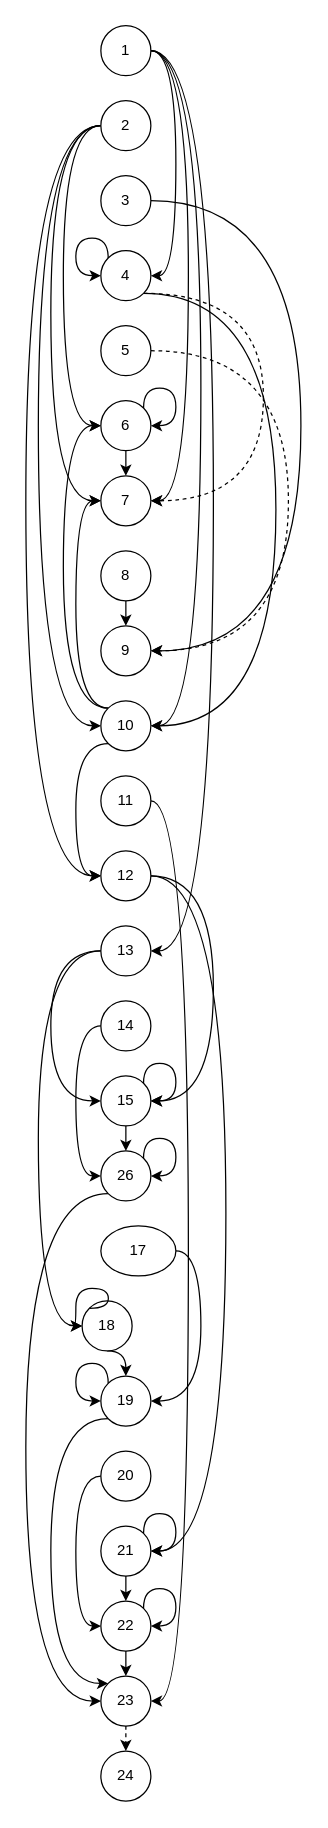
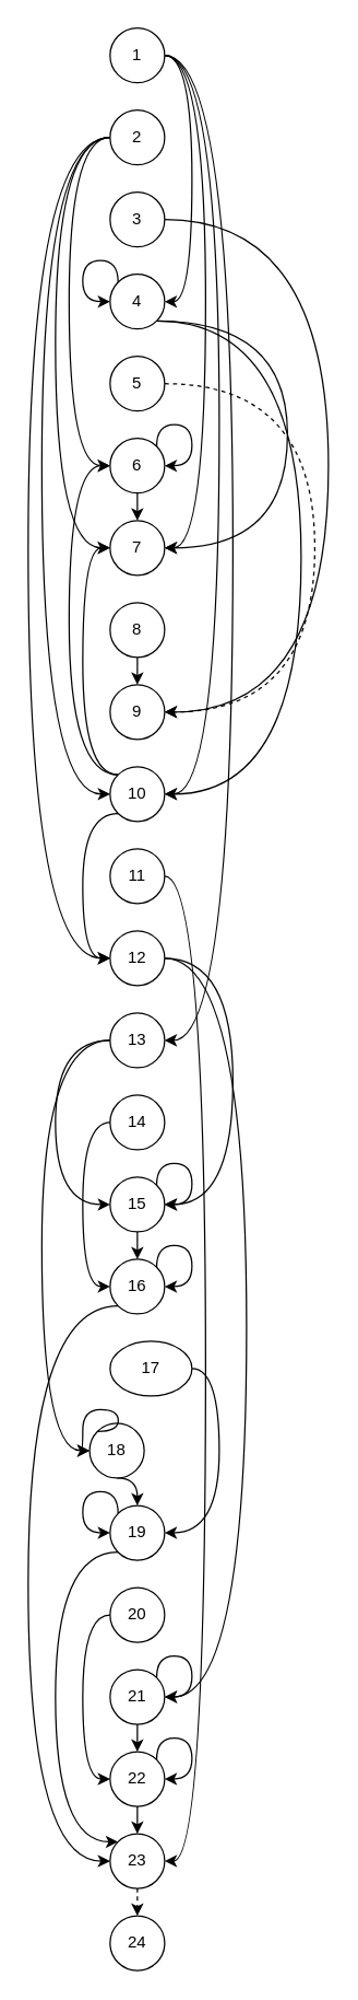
  <mxCell id="0" />
  <mxCell id="1" parent="0" />
  <mxCell id="2" style="edgeStyle=orthogonalEdgeStyle;curved=1;rounded=0;orthogonalLoop=1;jettySize=auto;html=1;exitX=1;exitY=0.5;exitDx=0;exitDy=0;entryX=1;entryY=0.5;entryDx=0;entryDy=0;" edge="1" parent="1" source="6" target="16"><mxGeometry relative="1" as="geometry" /></mxCell>
  <mxCell id="3" style="edgeStyle=orthogonalEdgeStyle;curved=1;rounded=0;orthogonalLoop=1;jettySize=auto;html=1;exitX=1;exitY=0.5;exitDx=0;exitDy=0;entryX=1;entryY=0.5;entryDx=0;entryDy=0;" edge="1" parent="1" source="6" target="21"><mxGeometry relative="1" as="geometry"><Array as="points"><mxPoint x="150" y="40" /><mxPoint x="150" y="400" /></Array></mxGeometry></mxCell>
  <mxCell id="4" style="edgeStyle=orthogonalEdgeStyle;rounded=0;orthogonalLoop=1;jettySize=auto;html=1;entryX=1;entryY=0.5;entryDx=0;entryDy=0;curved=1;" edge="1" parent="1" source="6" target="28"><mxGeometry relative="1" as="geometry"><Array as="points"><mxPoint x="160" y="40" /><mxPoint x="160" y="580" /></Array></mxGeometry></mxCell>
  <mxCell id="5" style="edgeStyle=orthogonalEdgeStyle;curved=1;rounded=0;orthogonalLoop=1;jettySize=auto;html=1;entryX=1;entryY=0.5;entryDx=0;entryDy=0;" edge="1" parent="1" source="6" target="36"><mxGeometry relative="1" as="geometry"><Array as="points"><mxPoint x="170" y="40" /><mxPoint x="170" y="760" /></Array></mxGeometry></mxCell>
  <mxCell id="6" value="1" style="ellipse;whiteSpace=wrap;html=1;aspect=fixed;" vertex="1" parent="1"><mxGeometry x="80" y="20" width="40" height="40" as="geometry" /></mxCell>
  <mxCell id="7" style="edgeStyle=orthogonalEdgeStyle;curved=1;rounded=0;orthogonalLoop=1;jettySize=auto;html=1;exitX=0;exitY=0.5;exitDx=0;exitDy=0;entryX=0;entryY=0.5;entryDx=0;entryDy=0;" edge="1" parent="1" source="11" target="20"><mxGeometry relative="1" as="geometry"><Array as="points"><mxPoint x="50" y="100" /><mxPoint x="50" y="340" /></Array></mxGeometry></mxCell>
  <mxCell id="8" style="edgeStyle=orthogonalEdgeStyle;curved=1;rounded=0;orthogonalLoop=1;jettySize=auto;html=1;exitX=0;exitY=0.5;exitDx=0;exitDy=0;entryX=0;entryY=0.5;entryDx=0;entryDy=0;" edge="1" parent="1" source="11" target="21"><mxGeometry relative="1" as="geometry"><Array as="points"><mxPoint x="40" y="100" /><mxPoint x="40" y="400" /></Array></mxGeometry></mxCell>
  <mxCell id="9" style="edgeStyle=orthogonalEdgeStyle;curved=1;rounded=0;orthogonalLoop=1;jettySize=auto;html=1;exitX=0;exitY=0.5;exitDx=0;exitDy=0;entryX=0;entryY=0.5;entryDx=0;entryDy=0;" edge="1" parent="1" source="11" target="28"><mxGeometry relative="1" as="geometry"><Array as="points"><mxPoint x="30" y="100" /><mxPoint x="30" y="580" /></Array></mxGeometry></mxCell>
  <mxCell id="10" style="edgeStyle=orthogonalEdgeStyle;curved=1;rounded=0;orthogonalLoop=1;jettySize=auto;html=1;entryX=0;entryY=0.5;entryDx=0;entryDy=0;" edge="1" parent="1" source="11" target="33"><mxGeometry relative="1" as="geometry"><Array as="points"><mxPoint x="20" y="100" /><mxPoint x="20" y="700" /></Array></mxGeometry></mxCell>
  <mxCell id="11" value="2" style="ellipse;whiteSpace=wrap;html=1;aspect=fixed;" vertex="1" parent="1"><mxGeometry x="80" y="80" width="40" height="40" as="geometry" /></mxCell>
  <mxCell id="12" style="edgeStyle=orthogonalEdgeStyle;curved=1;rounded=0;orthogonalLoop=1;jettySize=auto;html=1;exitX=1;exitY=0.5;exitDx=0;exitDy=0;entryX=1;entryY=0.5;entryDx=0;entryDy=0;" edge="1" parent="1" source="13" target="24"><mxGeometry relative="1" as="geometry"><Array as="points"><mxPoint x="240" y="160" /><mxPoint x="240" y="520" /></Array></mxGeometry></mxCell>
  <mxCell id="13" value="3" style="ellipse;whiteSpace=wrap;html=1;aspect=fixed;" vertex="1" parent="1"><mxGeometry x="80" y="140" width="40" height="40" as="geometry" /></mxCell>
- <mxCell id="14" style="edgeStyle=orthogonalEdgeStyle;curved=1;rounded=0;orthogonalLoop=1;jettySize=auto;html=1;exitX=1;exitY=1;exitDx=0;exitDy=0;entryX=1;entryY=0.5;entryDx=0;entryDy=0;dashed=1;" edge="1" parent="1" source="16" target="21"><mxGeometry relative="1" as="geometry"><Array as="points"><mxPoint x="210" y="234" /><mxPoint x="210" y="400" /></Array></mxGeometry></mxCell>
+ <mxCell id="14" style="edgeStyle=orthogonalEdgeStyle;curved=1;rounded=0;orthogonalLoop=1;jettySize=auto;html=1;exitX=1;exitY=1;exitDx=0;exitDy=0;entryX=1;entryY=0.5;entryDx=0;entryDy=0;" edge="1" parent="1" source="16" target="21"><mxGeometry relative="1" as="geometry"><Array as="points"><mxPoint x="210" y="234" /><mxPoint x="210" y="400" /></Array></mxGeometry></mxCell>
  <mxCell id="15" style="edgeStyle=orthogonalEdgeStyle;curved=1;rounded=0;orthogonalLoop=1;jettySize=auto;html=1;exitX=1;exitY=1;exitDx=0;exitDy=0;entryX=1;entryY=0.5;entryDx=0;entryDy=0;" edge="1" parent="1" source="16" target="28"><mxGeometry relative="1" as="geometry"><Array as="points"><mxPoint x="220" y="234" /><mxPoint x="220" y="580" /></Array></mxGeometry></mxCell>
  <mxCell id="16" value="4" style="ellipse;whiteSpace=wrap;html=1;aspect=fixed;" vertex="1" parent="1"><mxGeometry x="80" y="200" width="40" height="40" as="geometry" /></mxCell>
  <mxCell id="17" style="edgeStyle=orthogonalEdgeStyle;curved=1;rounded=0;orthogonalLoop=1;jettySize=auto;html=1;exitX=1;exitY=0.5;exitDx=0;exitDy=0;entryX=1;entryY=0.5;entryDx=0;entryDy=0;dashed=1;" edge="1" parent="1" source="18" target="24"><mxGeometry relative="1" as="geometry"><Array as="points"><mxPoint x="230" y="280" /><mxPoint x="230" y="520" /></Array></mxGeometry></mxCell>
  <mxCell id="18" value="5" style="ellipse;whiteSpace=wrap;html=1;aspect=fixed;" vertex="1" parent="1"><mxGeometry x="80" y="260" width="40" height="40" as="geometry" /></mxCell>
  <mxCell id="19" style="edgeStyle=orthogonalEdgeStyle;curved=1;rounded=0;orthogonalLoop=1;jettySize=auto;html=1;exitX=0.5;exitY=1;exitDx=0;exitDy=0;entryX=0.5;entryY=0;entryDx=0;entryDy=0;" edge="1" parent="1" source="20" target="21"><mxGeometry relative="1" as="geometry" /></mxCell>
  <mxCell id="20" value="6" style="ellipse;whiteSpace=wrap;html=1;aspect=fixed;" vertex="1" parent="1"><mxGeometry x="80" y="320" width="40" height="40" as="geometry" /></mxCell>
  <mxCell id="21" value="7" style="ellipse;whiteSpace=wrap;html=1;aspect=fixed;" vertex="1" parent="1"><mxGeometry x="80" y="380" width="40" height="40" as="geometry" /></mxCell>
  <mxCell id="22" style="edgeStyle=orthogonalEdgeStyle;rounded=0;orthogonalLoop=1;jettySize=auto;html=1;exitX=0.5;exitY=1;exitDx=0;exitDy=0;entryX=0.5;entryY=0;entryDx=0;entryDy=0;" edge="1" parent="1" source="23" target="24"><mxGeometry relative="1" as="geometry" /></mxCell>
  <mxCell id="23" value="8" style="ellipse;whiteSpace=wrap;html=1;aspect=fixed;" vertex="1" parent="1"><mxGeometry x="80" y="440" width="40" height="40" as="geometry" /></mxCell>
  <mxCell id="24" value="9" style="ellipse;whiteSpace=wrap;html=1;aspect=fixed;" vertex="1" parent="1"><mxGeometry x="80" y="500" width="40" height="40" as="geometry" /></mxCell>
  <mxCell id="25" style="edgeStyle=orthogonalEdgeStyle;curved=1;rounded=0;orthogonalLoop=1;jettySize=auto;html=1;exitX=0;exitY=0;exitDx=0;exitDy=0;entryX=0;entryY=0.5;entryDx=0;entryDy=0;" edge="1" parent="1" source="28" target="21"><mxGeometry relative="1" as="geometry"><Array as="points"><mxPoint x="60" y="566" /><mxPoint x="60" y="400" /></Array></mxGeometry></mxCell>
  <mxCell id="26" style="edgeStyle=orthogonalEdgeStyle;curved=1;rounded=0;orthogonalLoop=1;jettySize=auto;html=1;exitX=0;exitY=0;exitDx=0;exitDy=0;entryX=0;entryY=0.5;entryDx=0;entryDy=0;" edge="1" parent="1" source="28" target="20"><mxGeometry relative="1" as="geometry"><Array as="points"><mxPoint x="50" y="566" /><mxPoint x="50" y="340" /></Array></mxGeometry></mxCell>
  <mxCell id="27" style="edgeStyle=orthogonalEdgeStyle;curved=1;rounded=0;orthogonalLoop=1;jettySize=auto;html=1;exitX=0;exitY=1;exitDx=0;exitDy=0;entryX=0;entryY=0.5;entryDx=0;entryDy=0;" edge="1" parent="1" source="28" target="33"><mxGeometry relative="1" as="geometry"><Array as="points"><mxPoint x="60" y="594" /><mxPoint x="60" y="700" /></Array></mxGeometry></mxCell>
  <mxCell id="28" value="10" style="ellipse;whiteSpace=wrap;html=1;aspect=fixed;" vertex="1" parent="1"><mxGeometry x="80" y="560" width="40" height="40" as="geometry" /></mxCell>
  <mxCell id="29" style="edgeStyle=orthogonalEdgeStyle;curved=1;rounded=0;orthogonalLoop=1;jettySize=auto;html=1;" edge="1" parent="1" source="30" target="58"><mxGeometry relative="1" as="geometry"><Array as="points"><mxPoint x="150" y="640" /><mxPoint x="150" y="1360" /></Array></mxGeometry></mxCell>
  <mxCell id="30" value="11" style="ellipse;whiteSpace=wrap;html=1;aspect=fixed;" vertex="1" parent="1"><mxGeometry x="80" y="620" width="40" height="40" as="geometry" /></mxCell>
  <mxCell id="31" style="edgeStyle=orthogonalEdgeStyle;curved=1;rounded=0;orthogonalLoop=1;jettySize=auto;html=1;entryX=1;entryY=0.5;entryDx=0;entryDy=0;" edge="1" parent="1" source="33" target="40"><mxGeometry relative="1" as="geometry"><Array as="points"><mxPoint x="170" y="700" /><mxPoint x="170" y="880" /></Array></mxGeometry></mxCell>
  <mxCell id="32" style="edgeStyle=orthogonalEdgeStyle;curved=1;rounded=0;orthogonalLoop=1;jettySize=auto;html=1;exitX=1;exitY=0.5;exitDx=0;exitDy=0;entryX=1;entryY=0.5;entryDx=0;entryDy=0;" edge="1" parent="1" source="33" target="54"><mxGeometry relative="1" as="geometry"><Array as="points"><mxPoint x="180" y="700" /><mxPoint x="180" y="1240" /></Array></mxGeometry></mxCell>
  <mxCell id="33" value="12" style="ellipse;whiteSpace=wrap;html=1;aspect=fixed;" vertex="1" parent="1"><mxGeometry x="80" y="680" width="40" height="40" as="geometry" /></mxCell>
  <mxCell id="34" style="edgeStyle=orthogonalEdgeStyle;curved=1;rounded=0;orthogonalLoop=1;jettySize=auto;html=1;exitX=0;exitY=0.5;exitDx=0;exitDy=0;entryX=0;entryY=0.5;entryDx=0;entryDy=0;" edge="1" parent="1" source="36" target="40"><mxGeometry relative="1" as="geometry"><Array as="points"><mxPoint x="40" y="760" /><mxPoint x="40" y="880" /></Array></mxGeometry></mxCell>
  <mxCell id="35" style="edgeStyle=orthogonalEdgeStyle;curved=1;rounded=0;orthogonalLoop=1;jettySize=auto;html=1;exitX=0;exitY=0.5;exitDx=0;exitDy=0;entryX=0;entryY=0.5;entryDx=0;entryDy=0;" edge="1" parent="1" source="36" target="46"><mxGeometry relative="1" as="geometry"><Array as="points"><mxPoint x="30" y="760" /><mxPoint x="30" y="1060" /></Array></mxGeometry></mxCell>
  <mxCell id="36" value="13" style="ellipse;whiteSpace=wrap;html=1;aspect=fixed;" vertex="1" parent="1"><mxGeometry x="80" y="740" width="40" height="40" as="geometry" /></mxCell>
  <mxCell id="37" style="edgeStyle=orthogonalEdgeStyle;curved=1;rounded=0;orthogonalLoop=1;jettySize=auto;html=1;exitX=0;exitY=0.5;exitDx=0;exitDy=0;entryX=0;entryY=0.5;entryDx=0;entryDy=0;" edge="1" parent="1" source="38" target="42"><mxGeometry relative="1" as="geometry" /></mxCell>
  <mxCell id="38" value="14" style="ellipse;whiteSpace=wrap;html=1;aspect=fixed;" vertex="1" parent="1"><mxGeometry x="80" y="800" width="40" height="40" as="geometry" /></mxCell>
  <mxCell id="39" style="edgeStyle=orthogonalEdgeStyle;curved=1;rounded=0;orthogonalLoop=1;jettySize=auto;html=1;exitX=0.5;exitY=1;exitDx=0;exitDy=0;entryX=0.5;entryY=0;entryDx=0;entryDy=0;" edge="1" parent="1" source="40" target="42"><mxGeometry relative="1" as="geometry" /></mxCell>
  <mxCell id="40" value="15" style="ellipse;whiteSpace=wrap;html=1;aspect=fixed;" vertex="1" parent="1"><mxGeometry x="80" y="860" width="40" height="40" as="geometry" /></mxCell>
  <mxCell id="41" style="edgeStyle=orthogonalEdgeStyle;curved=1;rounded=0;orthogonalLoop=1;jettySize=auto;html=1;exitX=0;exitY=1;exitDx=0;exitDy=0;entryX=0;entryY=0.5;entryDx=0;entryDy=0;" edge="1" parent="1" source="42" target="58"><mxGeometry relative="1" as="geometry"><Array as="points"><mxPoint x="20" y="954" /><mxPoint x="20" y="1360" /></Array></mxGeometry></mxCell>
- <mxCell id="42" value="26" style="ellipse;whiteSpace=wrap;html=1;aspect=fixed;" vertex="1" parent="1"><mxGeometry x="80" y="920" width="40" height="40" as="geometry" /></mxCell>
+ <mxCell id="42" value="16" style="ellipse;whiteSpace=wrap;html=1;aspect=fixed;" vertex="1" parent="1"><mxGeometry x="80" y="920" width="40" height="40" as="geometry" /></mxCell>
  <mxCell id="43" style="edgeStyle=orthogonalEdgeStyle;curved=1;rounded=0;orthogonalLoop=1;jettySize=auto;html=1;exitX=1;exitY=0.5;exitDx=0;exitDy=0;entryX=1;entryY=0.5;entryDx=0;entryDy=0;" edge="1" parent="1" source="44" target="48"><mxGeometry relative="1" as="geometry" /></mxCell>
  <mxCell id="44" value="17" style="ellipse;whiteSpace=wrap;html=1;aspect=fixed;" vertex="1" parent="1"><mxGeometry x="80" y="980" width="60" height="40" as="geometry" /></mxCell>
  <mxCell id="45" style="edgeStyle=orthogonalEdgeStyle;curved=1;rounded=0;orthogonalLoop=1;jettySize=auto;html=1;exitX=0.5;exitY=1;exitDx=0;exitDy=0;entryX=0.5;entryY=0;entryDx=0;entryDy=0;" edge="1" parent="1" source="46" target="48"><mxGeometry relative="1" as="geometry" /></mxCell>
  <mxCell id="46" value="18" style="ellipse;whiteSpace=wrap;html=1;aspect=fixed;" vertex="1" parent="1"><mxGeometry x="65" y="1040" width="40" height="40" as="geometry" /></mxCell>
  <mxCell id="47" style="edgeStyle=orthogonalEdgeStyle;curved=1;rounded=0;orthogonalLoop=1;jettySize=auto;html=1;exitX=0;exitY=1;exitDx=0;exitDy=0;entryX=0;entryY=0;entryDx=0;entryDy=0;" edge="1" parent="1" source="48" target="58"><mxGeometry relative="1" as="geometry"><Array as="points"><mxPoint x="40" y="1134" /><mxPoint x="40" y="1346" /></Array></mxGeometry></mxCell>
  <mxCell id="48" value="19" style="ellipse;whiteSpace=wrap;html=1;aspect=fixed;" vertex="1" parent="1"><mxGeometry x="80" y="1100" width="40" height="40" as="geometry" /></mxCell>
  <mxCell id="49" style="edgeStyle=orthogonalEdgeStyle;curved=1;rounded=0;orthogonalLoop=1;jettySize=auto;html=1;exitX=0;exitY=0.5;exitDx=0;exitDy=0;entryX=0;entryY=0.5;entryDx=0;entryDy=0;" edge="1" parent="1" source="50" target="56"><mxGeometry relative="1" as="geometry" /></mxCell>
  <mxCell id="50" value="20" style="ellipse;whiteSpace=wrap;html=1;aspect=fixed;" vertex="1" parent="1"><mxGeometry x="80" y="1160" width="40" height="40" as="geometry" /></mxCell>
  <mxCell id="51" style="edgeStyle=orthogonalEdgeStyle;curved=1;rounded=0;orthogonalLoop=1;jettySize=auto;html=1;exitX=0;exitY=0;exitDx=0;exitDy=0;entryX=0;entryY=0.5;entryDx=0;entryDy=0;" edge="1" parent="1" source="16" target="16"><mxGeometry relative="1" as="geometry"><Array as="points"><mxPoint x="86" y="190" /><mxPoint x="60" y="190" /><mxPoint x="60" y="220" /></Array></mxGeometry></mxCell>
  <mxCell id="52" style="edgeStyle=orthogonalEdgeStyle;curved=1;rounded=0;orthogonalLoop=1;jettySize=auto;html=1;exitX=1;exitY=0;exitDx=0;exitDy=0;entryX=1;entryY=0.5;entryDx=0;entryDy=0;" edge="1" parent="1" source="20" target="20"><mxGeometry relative="1" as="geometry"><Array as="points"><mxPoint x="114" y="310" /><mxPoint x="140" y="310" /><mxPoint x="140" y="340" /></Array></mxGeometry></mxCell>
  <mxCell id="53" style="edgeStyle=orthogonalEdgeStyle;curved=1;rounded=0;orthogonalLoop=1;jettySize=auto;html=1;exitX=0.5;exitY=1;exitDx=0;exitDy=0;entryX=0.5;entryY=0;entryDx=0;entryDy=0;" edge="1" parent="1" source="54" target="56"><mxGeometry relative="1" as="geometry" /></mxCell>
  <mxCell id="54" value="21" style="ellipse;whiteSpace=wrap;html=1;aspect=fixed;" vertex="1" parent="1"><mxGeometry x="80" y="1220" width="40" height="40" as="geometry" /></mxCell>
  <mxCell id="55" style="edgeStyle=orthogonalEdgeStyle;curved=1;rounded=0;orthogonalLoop=1;jettySize=auto;html=1;exitX=0.5;exitY=1;exitDx=0;exitDy=0;entryX=0.5;entryY=0;entryDx=0;entryDy=0;" edge="1" parent="1" source="56" target="58"><mxGeometry relative="1" as="geometry" /></mxCell>
  <mxCell id="56" value="22" style="ellipse;whiteSpace=wrap;html=1;aspect=fixed;" vertex="1" parent="1"><mxGeometry x="80" y="1280" width="40" height="40" as="geometry" /></mxCell>
  <mxCell id="57" style="edgeStyle=orthogonalEdgeStyle;curved=1;rounded=0;orthogonalLoop=1;jettySize=auto;html=1;exitX=0.5;exitY=1;exitDx=0;exitDy=0;entryX=0.5;entryY=0;entryDx=0;entryDy=0;dashed=1;" edge="1" parent="1" source="58" target="59"><mxGeometry relative="1" as="geometry" /></mxCell>
  <mxCell id="58" value="23" style="ellipse;whiteSpace=wrap;html=1;aspect=fixed;" vertex="1" parent="1"><mxGeometry x="80" y="1340" width="40" height="40" as="geometry" /></mxCell>
  <mxCell id="59" value="24" style="ellipse;whiteSpace=wrap;html=1;aspect=fixed;" vertex="1" parent="1"><mxGeometry x="80" y="1400" width="40" height="40" as="geometry" /></mxCell>
  <mxCell id="60" style="edgeStyle=orthogonalEdgeStyle;curved=1;rounded=0;orthogonalLoop=1;jettySize=auto;html=1;exitX=1;exitY=0;exitDx=0;exitDy=0;entryX=1;entryY=0.5;entryDx=0;entryDy=0;" edge="1" parent="1" source="40" target="40"><mxGeometry relative="1" as="geometry"><Array as="points"><mxPoint x="114" y="850" /><mxPoint x="140" y="850" /><mxPoint x="140" y="880" /></Array></mxGeometry></mxCell>
  <mxCell id="61" style="edgeStyle=orthogonalEdgeStyle;curved=1;rounded=0;orthogonalLoop=1;jettySize=auto;html=1;exitX=1;exitY=0;exitDx=0;exitDy=0;entryX=1;entryY=0.5;entryDx=0;entryDy=0;" edge="1" parent="1" source="42" target="42"><mxGeometry relative="1" as="geometry"><Array as="points"><mxPoint x="114" y="910" /><mxPoint x="140" y="910" /><mxPoint x="140" y="940" /></Array></mxGeometry></mxCell>
  <mxCell id="62" style="edgeStyle=orthogonalEdgeStyle;curved=1;rounded=0;orthogonalLoop=1;jettySize=auto;html=1;exitX=0;exitY=0;exitDx=0;exitDy=0;entryX=0;entryY=0.5;entryDx=0;entryDy=0;" edge="1" parent="1" source="48" target="48"><mxGeometry relative="1" as="geometry"><Array as="points"><mxPoint x="86" y="1090" /><mxPoint x="60" y="1090" /><mxPoint x="60" y="1120" /></Array></mxGeometry></mxCell>
  <mxCell id="63" style="edgeStyle=orthogonalEdgeStyle;curved=1;rounded=0;orthogonalLoop=1;jettySize=auto;html=1;exitX=0;exitY=0;exitDx=0;exitDy=0;entryX=0;entryY=0.5;entryDx=0;entryDy=0;" edge="1" parent="1" source="46" target="46"><mxGeometry relative="1" as="geometry"><Array as="points"><mxPoint x="86" y="1030" /><mxPoint x="60" y="1030" /><mxPoint x="60" y="1060" /></Array></mxGeometry></mxCell>
  <mxCell id="64" style="edgeStyle=orthogonalEdgeStyle;curved=1;rounded=0;orthogonalLoop=1;jettySize=auto;html=1;exitX=1;exitY=0;exitDx=0;exitDy=0;entryX=1;entryY=0.5;entryDx=0;entryDy=0;" edge="1" parent="1" source="56" target="56"><mxGeometry relative="1" as="geometry"><Array as="points"><mxPoint x="114" y="1270" /><mxPoint x="140" y="1270" /><mxPoint x="140" y="1300" /></Array></mxGeometry></mxCell>
  <mxCell id="65" style="edgeStyle=orthogonalEdgeStyle;curved=1;rounded=0;orthogonalLoop=1;jettySize=auto;html=1;exitX=1;exitY=0;exitDx=0;exitDy=0;entryX=1;entryY=0.5;entryDx=0;entryDy=0;" edge="1" parent="1" source="54" target="54"><mxGeometry relative="1" as="geometry"><Array as="points"><mxPoint x="114" y="1210" /><mxPoint x="140" y="1210" /><mxPoint x="140" y="1240" /></Array></mxGeometry></mxCell>
